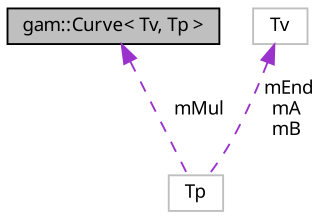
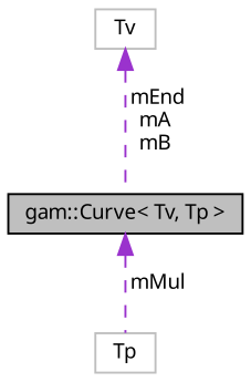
  digraph {
    node [color=grey75 fontname="FreeSans.ttf" fontsize=10 shape=record]
    edge [color=darkorchid3 dir=back fontname="FreeSans.ttf" fontsize=10 labelfontname="FreeSans.ttf" labelfontsize=10 style=dashed]
    n1 [color=black fillcolor=grey75 fontcolor=black height=0.2 label="gam::Curve\< Tv, Tp \>" style=filled width=0.4]
    n2 [height=0.2 label=Tp width=0.4]
    n3 [height=0.2 label=Tv width=0.4]
    n1 -> n2 [label=" mMul"]
-   n3 -> n2 [label=" mEnd\nmA\nmB"]
+   n3 -> n1 [label=" mEnd\nmA\nmB"]
  }
